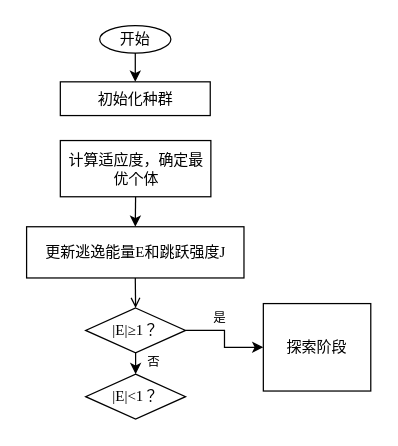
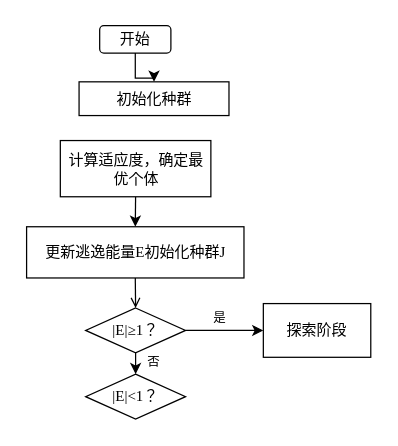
  <mxCell id="0" />
  <mxCell id="1" parent="0" />
  <mxCell id="2" style="edgeStyle=orthogonalEdgeStyle;rounded=0;orthogonalLoop=1;jettySize=auto;html=1;entryX=0.5;entryY=0;entryDx=0;entryDy=0;" edge="1" parent="1" source="3" target="4"><mxGeometry relative="1" as="geometry" /></mxCell>
- <mxCell id="3" value="开始" style="ellipse;whiteSpace=wrap;html=1;fontSize=12;glass=0;strokeWidth=1;shadow=0;" parent="1" vertex="1"><mxGeometry x="79" y="20" width="57" height="22" as="geometry" /></mxCell>
- <mxCell id="4" value="&lt;font face=&quot;Helvetica&quot;&gt;初始化种群&lt;/font&gt;" style="rounded=0;whiteSpace=wrap;html=1;" vertex="1" parent="1"><mxGeometry x="47.5" y="65" width="120" height="27" as="geometry" /></mxCell>
+ <mxCell id="3" value="开始" style="rounded=1;whiteSpace=wrap;html=1;fontSize=12;glass=0;strokeWidth=1;shadow=0;" parent="1" vertex="1"><mxGeometry x="79" y="20" width="57" height="22" as="geometry" /></mxCell>
+ <mxCell id="4" value="&lt;font face=&quot;Helvetica&quot;&gt;初始化种群&lt;/font&gt;" style="rounded=0;whiteSpace=wrap;html=1;" vertex="1" parent="1"><mxGeometry x="62.5" y="65" width="120" height="27" as="geometry" /></mxCell>
  <mxCell id="5" style="edgeStyle=orthogonalEdgeStyle;rounded=0;orthogonalLoop=1;jettySize=auto;html=1;exitX=0.5;exitY=1;exitDx=0;exitDy=0;entryX=0.5;entryY=0;entryDx=0;entryDy=0;" edge="1" parent="1" source="6" target="8"><mxGeometry relative="1" as="geometry" /></mxCell>
  <mxCell id="6" value="计算适应度，确定最优个体" style="rounded=0;whiteSpace=wrap;html=1;" vertex="1" parent="1"><mxGeometry x="47.5" y="112" width="120.5" height="45" as="geometry" /></mxCell>
  <mxCell id="7" style="edgeStyle=orthogonalEdgeStyle;rounded=0;orthogonalLoop=1;jettySize=auto;html=1;exitX=0.5;exitY=1;exitDx=0;exitDy=0;entryX=0.5;entryY=0;entryDx=0;entryDy=0;endArrow=open;" edge="1" parent="1" source="8" target="11"><mxGeometry relative="1" as="geometry" /></mxCell>
- <mxCell id="8" value="更新逃逸能量&lt;font face=&quot;Times New Roman&quot;&gt;E&lt;/font&gt;和跳跃强度&lt;font face=&quot;Times New Roman&quot;&gt;J&lt;/font&gt;" style="rounded=0;whiteSpace=wrap;html=1;" vertex="1" parent="1"><mxGeometry x="20.5" y="181" width="174" height="41" as="geometry" /></mxCell>
+ <mxCell id="8" value="更新逃逸能量&lt;font face=&quot;Times New Roman&quot;&gt;E&lt;/font&gt;初始化种群&lt;font face=&quot;Times New Roman&quot;&gt;J&lt;/font&gt;" style="rounded=0;whiteSpace=wrap;html=1;" vertex="1" parent="1"><mxGeometry x="20.5" y="181" width="174" height="41" as="geometry" /></mxCell>
  <mxCell id="9" style="edgeStyle=orthogonalEdgeStyle;rounded=0;orthogonalLoop=1;jettySize=auto;html=1;exitX=1;exitY=0.5;exitDx=0;exitDy=0;entryX=0;entryY=0.5;entryDx=0;entryDy=0;" edge="1" parent="1" source="11" target="12"><mxGeometry relative="1" as="geometry" /></mxCell>
  <mxCell id="10" style="edgeStyle=orthogonalEdgeStyle;rounded=0;orthogonalLoop=1;jettySize=auto;html=1;exitX=0.5;exitY=1;exitDx=0;exitDy=0;entryX=0.5;entryY=0;entryDx=0;entryDy=0;" edge="1" parent="1" source="11" target="15"><mxGeometry relative="1" as="geometry" /></mxCell>
  <mxCell id="11" value="&lt;font face=&quot;Times New Roman&quot;&gt;|E|≥1？&lt;/font&gt;" style="rhombus;whiteSpace=wrap;html=1;" vertex="1" parent="1"><mxGeometry x="67.75" y="246" width="80" height="36" as="geometry" /></mxCell>
- <mxCell id="12" value="探索阶段" style="rounded=0;whiteSpace=wrap;html=1;" vertex="1" parent="1"><mxGeometry x="210" y="242.5" width="86" height="70" as="geometry" /></mxCell>
+ <mxCell id="12" value="探索阶段" style="rounded=0;whiteSpace=wrap;html=1;" vertex="1" parent="1"><mxGeometry x="210" y="242.5" width="86" height="43" as="geometry" /></mxCell>
  <mxCell id="13" value="&lt;font style=&quot;font-size: 10px; font-weight: normal;&quot;&gt;是&lt;/font&gt;" style="text;strokeColor=none;fillColor=none;html=1;fontSize=24;fontStyle=1;verticalAlign=middle;align=center;" vertex="1" parent="1"><mxGeometry x="161" y="238" width="28" height="23" as="geometry" /></mxCell>
  <mxCell id="14" style="edgeStyle=orthogonalEdgeStyle;rounded=0;orthogonalLoop=1;jettySize=auto;html=1;exitX=0.5;exitY=1;exitDx=0;exitDy=0;" edge="1" parent="1" source="11" target="11"><mxGeometry relative="1" as="geometry" /></mxCell>
  <mxCell id="15" value="&lt;font face=&quot;Times New Roman&quot;&gt;|E|&amp;lt;1？&lt;/font&gt;" style="rhombus;whiteSpace=wrap;html=1;" vertex="1" parent="1"><mxGeometry x="67.75" y="299" width="80" height="36" as="geometry" /></mxCell>
  <mxCell id="16" value="&lt;span style=&quot;font-size: 10px; font-weight: 400;&quot;&gt;否&lt;/span&gt;" style="text;strokeColor=none;fillColor=none;html=1;fontSize=24;fontStyle=1;verticalAlign=middle;align=center;" vertex="1" parent="1"><mxGeometry x="108" y="273" width="28" height="23" as="geometry" /></mxCell>
